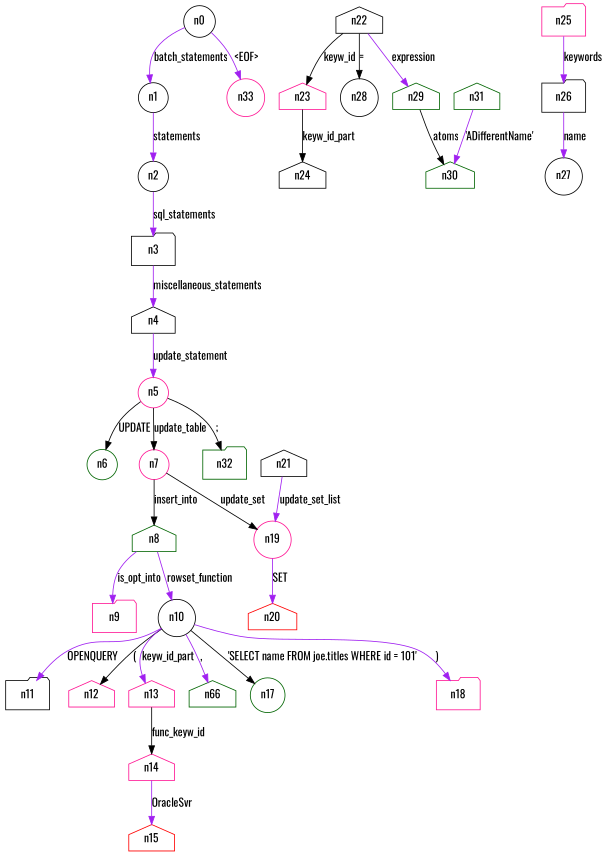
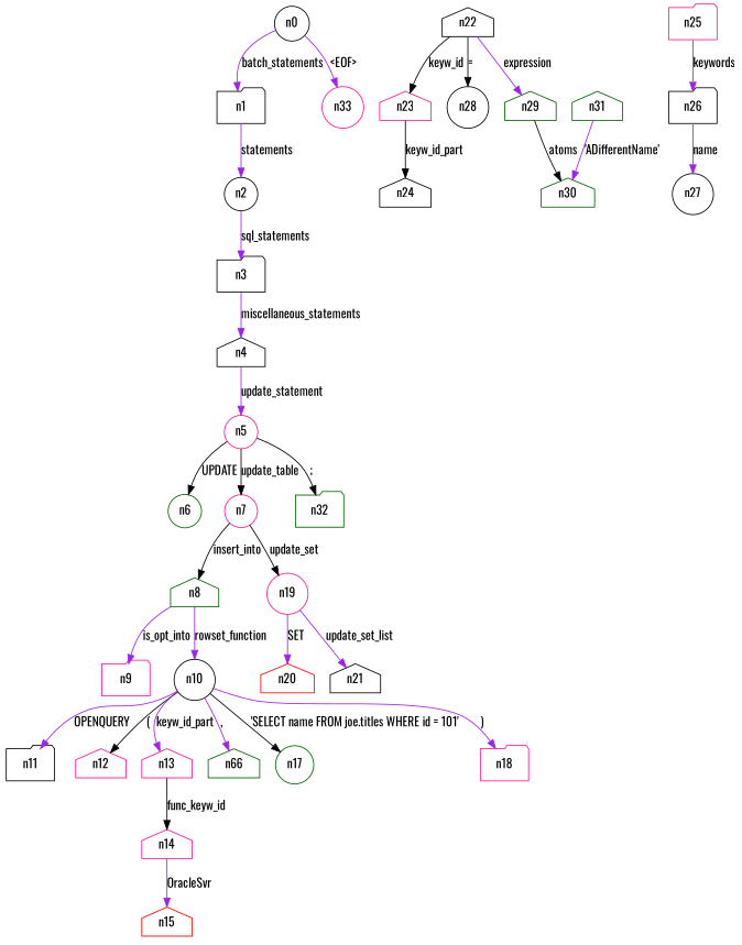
  digraph {
    fontname=Oswald
    node [color=black fontname=Oswald shape=house]
    edge [color=purple fontname=Oswald]
    n0 [shape=circle]
-   n1 [shape=circle]
+   n1 [shape=folder]
    n33 [color=deeppink shape=circle]
    n2 [shape=circle]
    n3 [shape=folder]
    n4
    n5 [color=deeppink shape=circle]
    n6 [color=darkgreen shape=circle]
    n7 [color=deeppink shape=circle]
    n32 [color=darkgreen shape=folder]
    n8 [color=darkgreen]
    n19 [color=deeppink shape=circle]
    n9 [color=deeppink shape=folder]
    n10 [shape=circle]
    n20 [color=red]
    n21
    n11 [shape=folder]
    n12 [color=deeppink]
    n13 [color=deeppink]
    n16 [color=darkgreen label=n66]
    n17 [color=darkgreen shape=circle]
    n18 [color=deeppink shape=folder]
    n14 [color=deeppink]
    n15 [color=red]
    n23 [color=deeppink]
    n22
    n28 [shape=circle]
    n29 [color=darkgreen]
    n24
    n30 [color=darkgreen]
    n25 [color=deeppink shape=folder]
    n26 [shape=folder]
    n27 [shape=circle]
    n31 [color=darkgreen]
    n0 -> n1 [label=batch_statements]
    n0 -> n33 [label="<EOF>"]
    n1 -> n2 [label=statements]
    n2 -> n3 [label=sql_statements]
    n3 -> n4 [label=miscellaneous_statements]
    n4 -> n5 [label=update_statement]
    n5 -> n6 [color=black label=UPDATE]
    n5 -> n7 [color=black label=update_table]
    n5 -> n32 [color=black label=";"]
    n7 -> n8 [color=black label=insert_into]
    n7 -> n19 [color=black label=update_set]
    n8 -> n9 [label=is_opt_into]
    n8 -> n10 [label=rowset_function]
    n19 -> n20 [label=SET]
-   n21 -> n19 [label=update_set_list]
+   n19 -> n21 [label=update_set_list]
    n10 -> n11 [label=OPENQUERY]
    n10 -> n12 [color=black label="("]
    n10 -> n13 [label=keyw_id_part]
    n10 -> n16 [label=","]
    n10 -> n17 [color=black label="'SELECT name FROM joe.titles WHERE id = 101'"]
    n10 -> n18 [label=")"]
    n13 -> n14 [color=black label=func_keyw_id]
    n14 -> n15 [label=OracleSvr]
    n23 -> n24 [color=black label=keyw_id_part]
    n22 -> n23 [color=black label=keyw_id]
    n22 -> n28 [color=black label="="]
    n22 -> n29 [label=expression]
    n29 -> n30 [color=black label=atoms]
    n25 -> n26 [label=keywords]
    n26 -> n27 [label=name]
    n31 -> n30 [label="'ADifferentName'"]
  }
